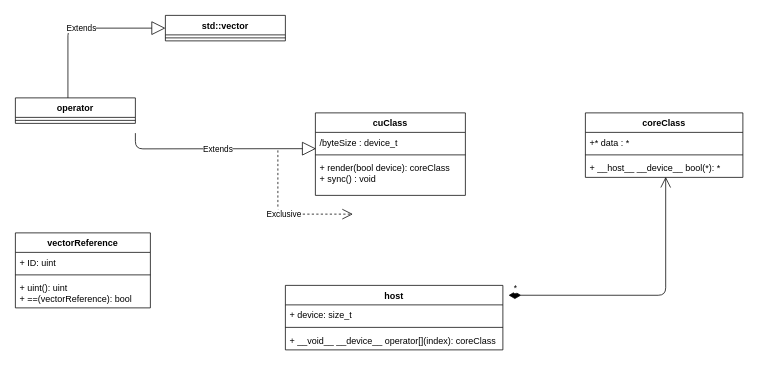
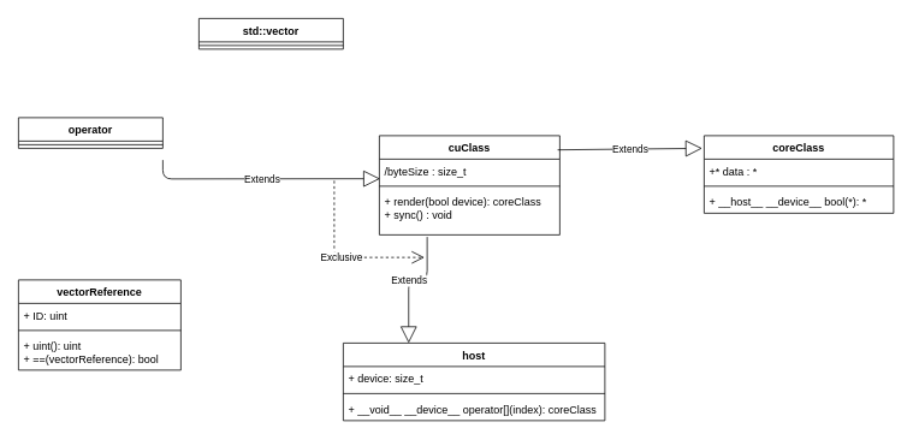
  <mxCell id="0" />
  <mxCell id="1" parent="0" />
  <mxCell id="2" value="operator" style="swimlane;fontStyle=1;align=center;verticalAlign=top;childLayout=stackLayout;horizontal=1;startSize=26;horizontalStack=0;resizeParent=1;resizeParentMax=0;resizeLast=0;collapsible=1;marginBottom=0;" parent="1" vertex="1"><mxGeometry x="20" y="130" width="160" height="34" as="geometry" /></mxCell>
  <mxCell id="3" value="" style="line;strokeWidth=1;fillColor=none;align=left;verticalAlign=middle;spacingTop=-1;spacingLeft=3;spacingRight=3;rotatable=0;labelPosition=right;points=[];portConstraint=eastwest;" parent="2" vertex="1"><mxGeometry y="26" width="160" height="8" as="geometry" /></mxCell>
  <mxCell id="4" value="cuClass" style="swimlane;fontStyle=1;align=center;verticalAlign=top;childLayout=stackLayout;horizontal=1;startSize=26;horizontalStack=0;resizeParent=1;resizeParentMax=0;resizeLast=0;collapsible=1;marginBottom=0;" parent="1" vertex="1"><mxGeometry x="420" y="150" width="200" height="110" as="geometry" /></mxCell>
- <mxCell id="5" value="/byteSize : device_t" style="text;strokeColor=none;fillColor=none;align=left;verticalAlign=top;spacingLeft=4;spacingRight=4;overflow=hidden;rotatable=0;points=[[0,0.5],[1,0.5]];portConstraint=eastwest;" parent="4" vertex="1"><mxGeometry y="26" width="200" height="26" as="geometry" /></mxCell>
+ <mxCell id="5" value="/byteSize : size_t" style="text;strokeColor=none;fillColor=none;align=left;verticalAlign=top;spacingLeft=4;spacingRight=4;overflow=hidden;rotatable=0;points=[[0,0.5],[1,0.5]];portConstraint=eastwest;" parent="4" vertex="1"><mxGeometry y="26" width="200" height="26" as="geometry" /></mxCell>
  <mxCell id="6" value="" style="line;strokeWidth=1;fillColor=none;align=left;verticalAlign=middle;spacingTop=-1;spacingLeft=3;spacingRight=3;rotatable=0;labelPosition=right;points=[];portConstraint=eastwest;" parent="4" vertex="1"><mxGeometry y="52" width="200" height="8" as="geometry" /></mxCell>
  <mxCell id="7" value="+ render(bool device): coreClass&#10;+ sync() : void" style="text;strokeColor=none;fillColor=none;align=left;verticalAlign=top;spacingLeft=4;spacingRight=4;overflow=hidden;rotatable=0;points=[[0,0.5],[1,0.5]];portConstraint=eastwest;" parent="4" vertex="1"><mxGeometry y="60" width="200" height="50" as="geometry" /></mxCell>
  <mxCell id="8" value="coreClass" style="swimlane;fontStyle=1;align=center;verticalAlign=top;childLayout=stackLayout;horizontal=1;startSize=26;horizontalStack=0;resizeParent=1;resizeParentMax=0;resizeLast=0;collapsible=1;marginBottom=0;" parent="1" vertex="1"><mxGeometry x="780" y="150" width="210" height="86" as="geometry" /></mxCell>
  <mxCell id="9" value="+* data : *" style="text;strokeColor=none;fillColor=none;align=left;verticalAlign=top;spacingLeft=4;spacingRight=4;overflow=hidden;rotatable=0;points=[[0,0.5],[1,0.5]];portConstraint=eastwest;" parent="8" vertex="1"><mxGeometry y="26" width="210" height="26" as="geometry" /></mxCell>
  <mxCell id="10" value="" style="line;strokeWidth=1;fillColor=none;align=left;verticalAlign=middle;spacingTop=-1;spacingLeft=3;spacingRight=3;rotatable=0;labelPosition=right;points=[];portConstraint=eastwest;" parent="8" vertex="1"><mxGeometry y="52" width="210" height="8" as="geometry" /></mxCell>
  <mxCell id="11" value="+ __host__ __device__ bool(*): *" style="text;strokeColor=none;fillColor=none;align=left;verticalAlign=top;spacingLeft=4;spacingRight=4;overflow=hidden;rotatable=0;points=[[0,0.5],[1,0.5]];portConstraint=eastwest;" parent="8" vertex="1"><mxGeometry y="60" width="210" height="26" as="geometry" /></mxCell>
  <mxCell id="12" value="host" style="swimlane;fontStyle=1;align=center;verticalAlign=top;childLayout=stackLayout;horizontal=1;startSize=26;horizontalStack=0;resizeParent=1;resizeParentMax=0;resizeLast=0;collapsible=1;marginBottom=0;" parent="1" vertex="1"><mxGeometry x="380" y="380" width="290" height="86" as="geometry" /></mxCell>
  <mxCell id="13" value="+ device: size_t" style="text;strokeColor=none;fillColor=none;align=left;verticalAlign=top;spacingLeft=4;spacingRight=4;overflow=hidden;rotatable=0;points=[[0,0.5],[1,0.5]];portConstraint=eastwest;" parent="12" vertex="1"><mxGeometry y="26" width="290" height="26" as="geometry" /></mxCell>
  <mxCell id="14" value="" style="line;strokeWidth=1;fillColor=none;align=left;verticalAlign=middle;spacingTop=-1;spacingLeft=3;spacingRight=3;rotatable=0;labelPosition=right;points=[];portConstraint=eastwest;" parent="12" vertex="1"><mxGeometry y="52" width="290" height="8" as="geometry" /></mxCell>
  <mxCell id="15" value="+ __void__ __device__ operator[](index): coreClass" style="text;strokeColor=none;fillColor=none;align=left;verticalAlign=top;spacingLeft=4;spacingRight=4;overflow=hidden;rotatable=0;points=[[0,0.5],[1,0.5]];portConstraint=eastwest;" parent="12" vertex="1"><mxGeometry y="60" width="290" height="26" as="geometry" /></mxCell>
- <mxCell id="17" value="*" style="endArrow=open;html=1;endSize=12;startArrow=diamondThin;startSize=14;startFill=1;edgeStyle=orthogonalEdgeStyle;align=left;verticalAlign=bottom;exitX=1.026;exitY=0.153;exitDx=0;exitDy=0;entryX=0.51;entryY=0.978;entryDx=0;entryDy=0;entryPerimeter=0;exitPerimeter=0;" parent="1" source="12" target="11" edge="1"><mxGeometry x="-0.971" relative="1" as="geometry"><mxPoint x="480" y="600" as="sourcePoint" /><mxPoint x="640" y="600" as="targetPoint" /><Array as="points"><mxPoint x="887" y="393" /></Array><mxPoint as="offset" /></mxGeometry></mxCell>
+ <mxCell id="16" value="Extends" style="endArrow=block;endSize=16;endFill=0;html=1;exitX=0.988;exitY=0.143;exitDx=0;exitDy=0;exitPerimeter=0;entryX=-0.01;entryY=0.163;entryDx=0;entryDy=0;entryPerimeter=0;" parent="1" source="4" target="8" edge="1"><mxGeometry width="160" relative="1" as="geometry"><mxPoint x="720" y="350" as="sourcePoint" /><mxPoint x="880" y="350" as="targetPoint" /></mxGeometry></mxCell>
  <mxCell id="18" value="std::vector" style="swimlane;fontStyle=1;align=center;verticalAlign=top;childLayout=stackLayout;horizontal=1;startSize=26;horizontalStack=0;resizeParent=1;resizeParentMax=0;resizeLast=0;collapsible=1;marginBottom=0;" parent="1" vertex="1"><mxGeometry x="220" y="20" width="160" height="34" as="geometry" /></mxCell>
  <mxCell id="19" value="" style="line;strokeWidth=1;fillColor=none;align=left;verticalAlign=middle;spacingTop=-1;spacingLeft=3;spacingRight=3;rotatable=0;labelPosition=right;points=[];portConstraint=eastwest;" parent="18" vertex="1"><mxGeometry y="26" width="160" height="8" as="geometry" /></mxCell>
- <mxCell id="20" value="Extends" style="endArrow=block;endSize=16;endFill=0;html=1;edgeStyle=elbowEdgeStyle;elbow=vertical;exitX=0.438;exitY=0;exitDx=0;exitDy=0;exitPerimeter=0;entryX=0;entryY=0.5;entryDx=0;entryDy=0;" parent="1" source="2" target="18" edge="1"><mxGeometry width="160" relative="1" as="geometry"><mxPoint x="101.52" y="230.004" as="sourcePoint" /><mxPoint x="150" y="50" as="targetPoint" /><Array as="points"><mxPoint x="130" y="37" /></Array></mxGeometry></mxCell>
+ <mxCell id="21" value="Extends" style="endArrow=block;endSize=16;endFill=0;html=1;edgeStyle=elbowEdgeStyle;elbow=vertical;exitX=0.265;exitY=1.046;exitDx=0;exitDy=0;exitPerimeter=0;entryX=0.25;entryY=0;entryDx=0;entryDy=0;" parent="1" source="7" target="12" edge="1"><mxGeometry width="160" relative="1" as="geometry"><mxPoint x="300" y="120" as="sourcePoint" /><mxPoint x="200" y="450" as="targetPoint" /><Array as="points"><mxPoint x="560" y="310" /><mxPoint x="20" y="393" /><mxPoint x="190" y="393" /></Array></mxGeometry></mxCell>
  <mxCell id="22" value="Extends" style="endArrow=none;endSize=16;endFill=0;html=1;edgeStyle=elbowEdgeStyle;elbow=vertical;startArrow=block;startFill=0;strokeWidth=1;startSize=16;entryX=1;entryY=0.5;entryDx=0;entryDy=0;exitX=0.004;exitY=0.835;exitDx=0;exitDy=0;exitPerimeter=0;" parent="1" source="5" edge="1"><mxGeometry width="160" relative="1" as="geometry"><mxPoint x="270" y="120" as="sourcePoint" /><mxPoint x="180" y="177" as="targetPoint" /><Array as="points"><mxPoint x="170" y="198" /><mxPoint x="250" y="203" /><mxPoint x="340" y="142" /></Array></mxGeometry></mxCell>
  <mxCell id="23" value="Exclusive" style="endArrow=open;endSize=12;dashed=1;html=1;strokeWidth=1;edgeStyle=elbowEdgeStyle;elbow=vertical;" parent="1" edge="1"><mxGeometry width="160" relative="1" as="geometry"><mxPoint x="370" y="200" as="sourcePoint" /><mxPoint x="470" y="285" as="targetPoint" /><Array as="points"><mxPoint x="410" y="285" /></Array></mxGeometry></mxCell>
  <mxCell id="24" value="vectorReference" style="swimlane;fontStyle=1;align=center;verticalAlign=top;childLayout=stackLayout;horizontal=1;startSize=26;horizontalStack=0;resizeParent=1;resizeParentMax=0;resizeLast=0;collapsible=1;marginBottom=0;" vertex="1" parent="1"><mxGeometry x="20" y="310" width="180" height="100" as="geometry" /></mxCell>
  <mxCell id="25" value="+ ID: uint" style="text;strokeColor=none;fillColor=none;align=left;verticalAlign=top;spacingLeft=4;spacingRight=4;overflow=hidden;rotatable=0;points=[[0,0.5],[1,0.5]];portConstraint=eastwest;" vertex="1" parent="24"><mxGeometry y="26" width="180" height="26" as="geometry" /></mxCell>
  <mxCell id="26" value="" style="line;strokeWidth=1;fillColor=none;align=left;verticalAlign=middle;spacingTop=-1;spacingLeft=3;spacingRight=3;rotatable=0;labelPosition=right;points=[];portConstraint=eastwest;" vertex="1" parent="24"><mxGeometry y="52" width="180" height="8" as="geometry" /></mxCell>
  <mxCell id="27" value="+ uint(): uint&#10;+ ==(vectorReference): bool" style="text;strokeColor=none;fillColor=none;align=left;verticalAlign=top;spacingLeft=4;spacingRight=4;overflow=hidden;rotatable=0;points=[[0,0.5],[1,0.5]];portConstraint=eastwest;" vertex="1" parent="24"><mxGeometry y="60" width="180" height="40" as="geometry" /></mxCell>
